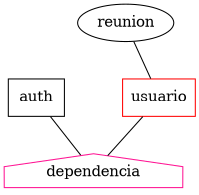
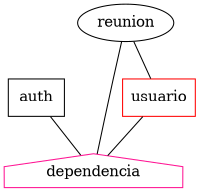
  graph {
    node [color=black shape=box]
    dependencia [color=deeppink shape=house]
    auth
    usuario [color=red]
    reunion [shape=ellipse]
    auth -- dependencia
    usuario -- dependencia
+   reunion -- dependencia
    reunion -- usuario
  }
